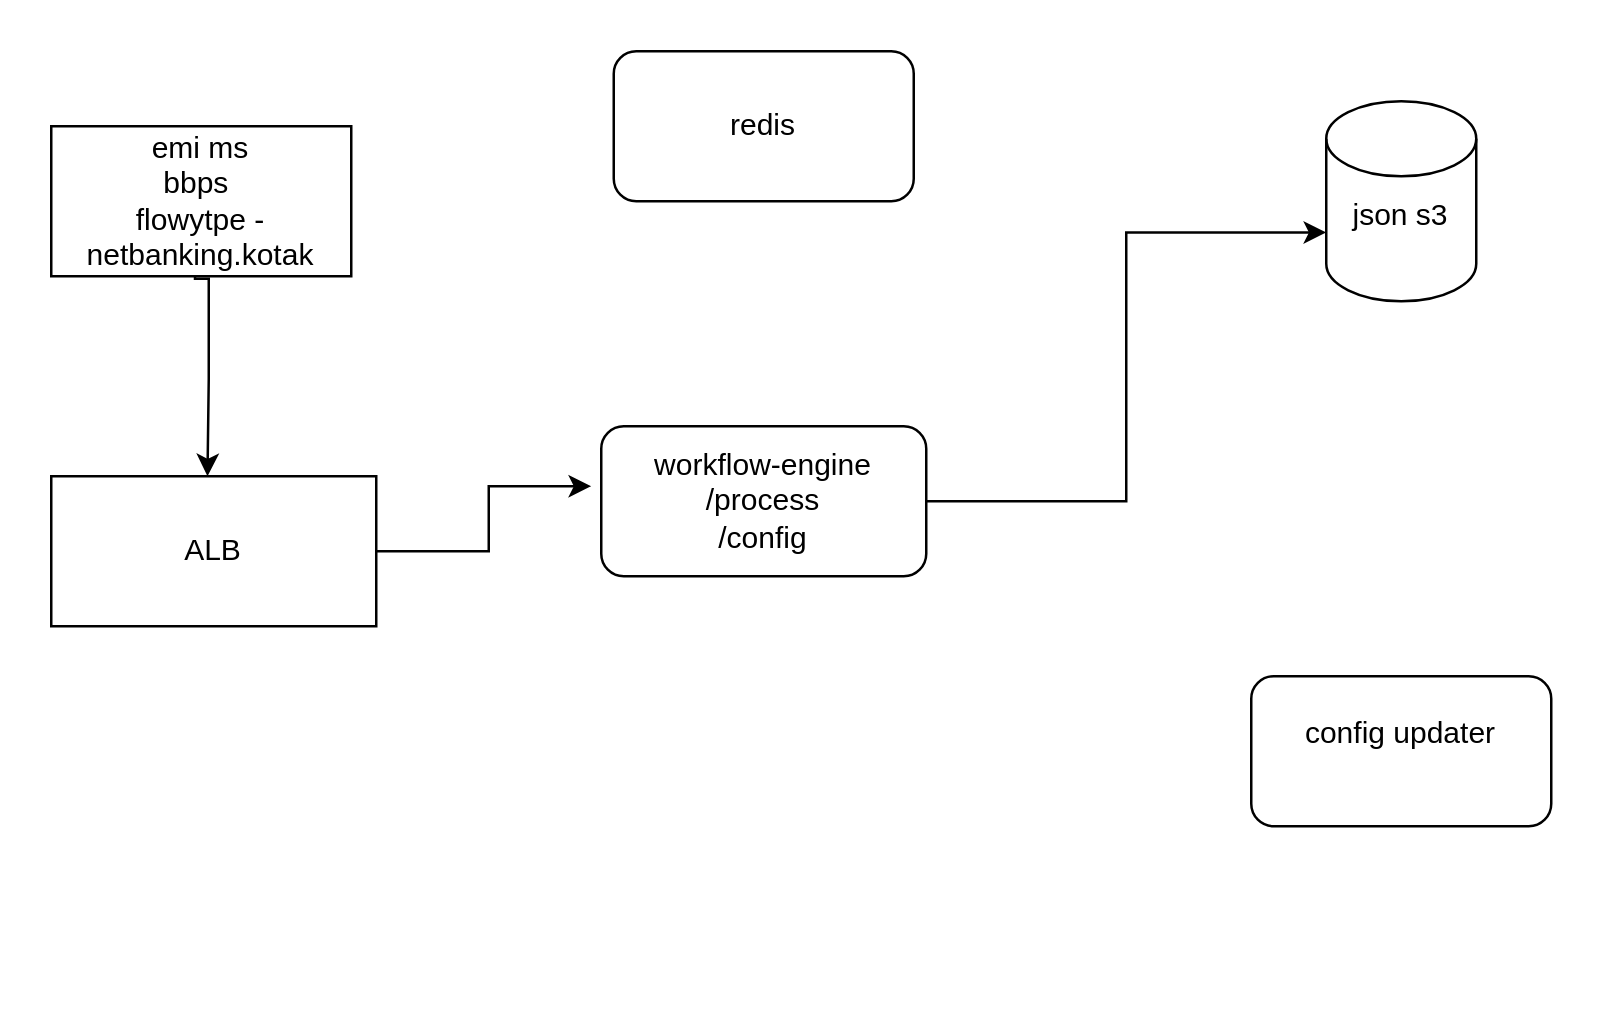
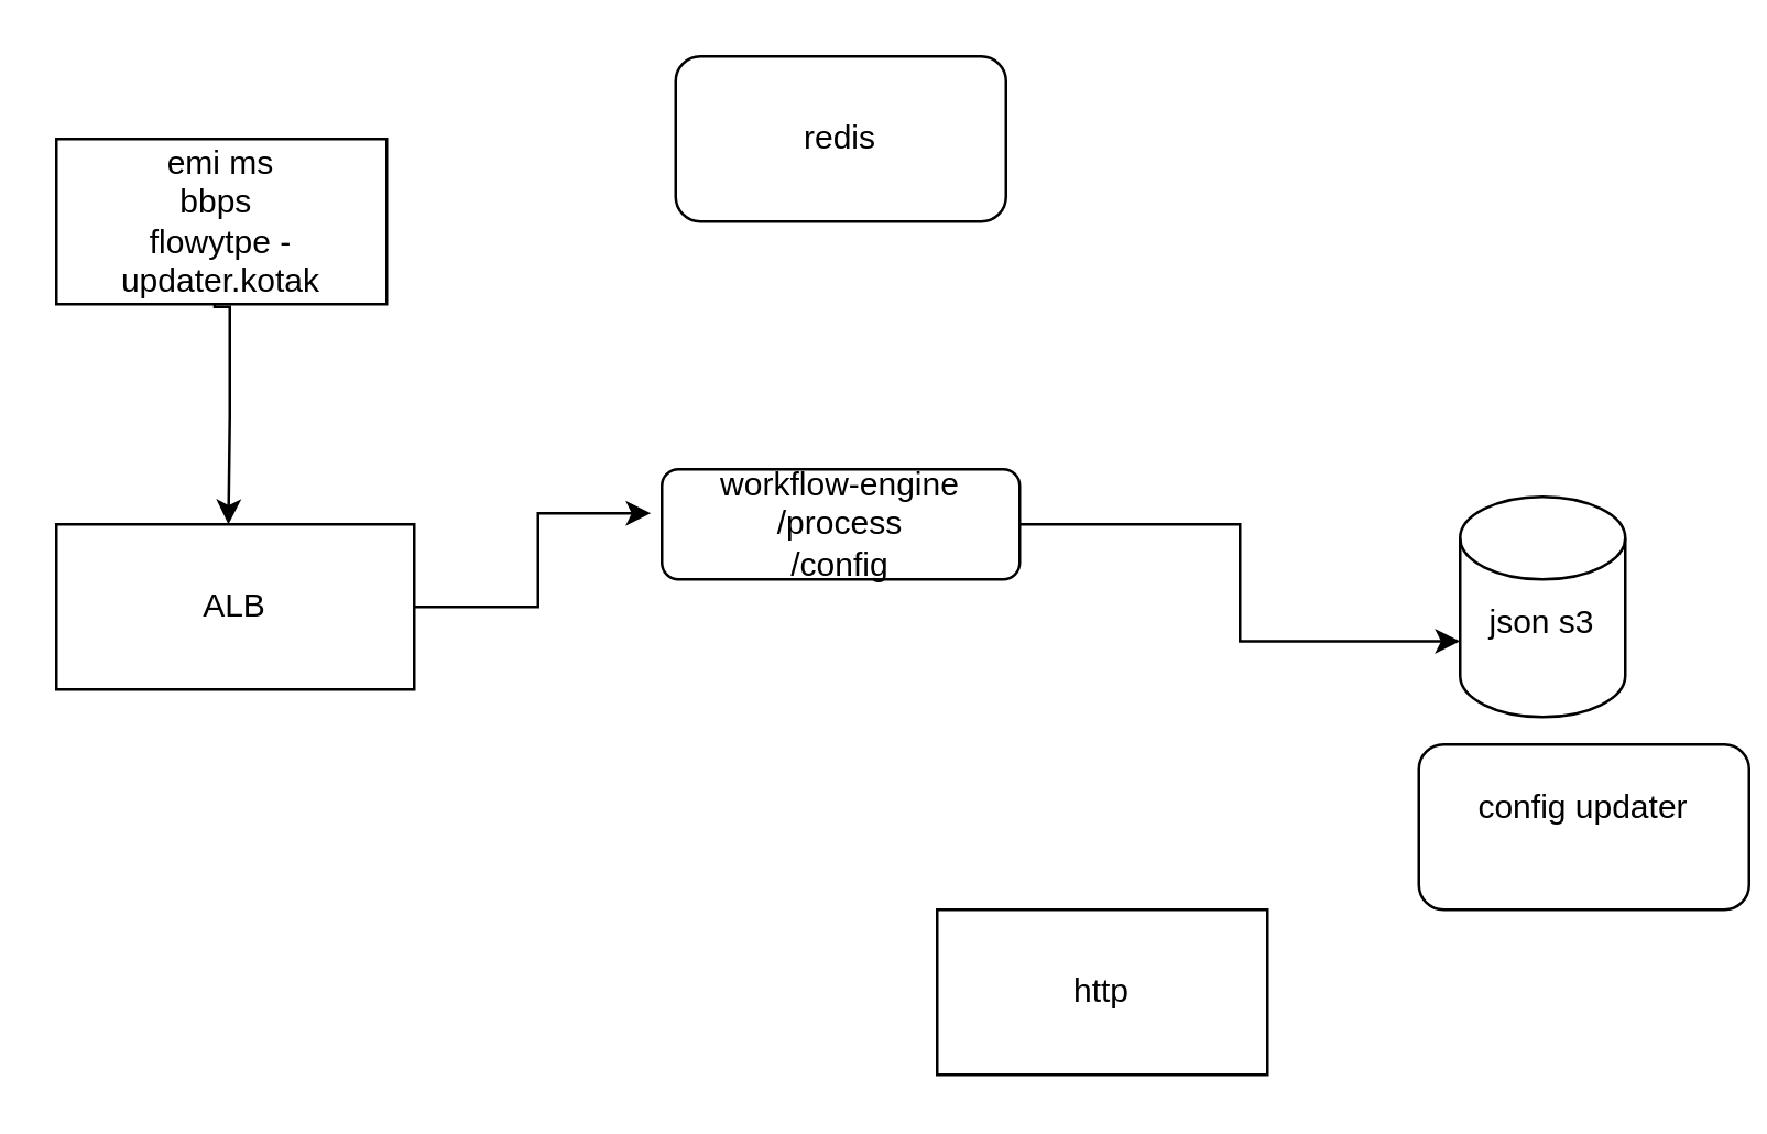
  <mxCell id="0" />
  <mxCell id="1" parent="0" />
- <mxCell id="2" value="workflow-engine&lt;div&gt;/process&lt;/div&gt;&lt;div&gt;/config&lt;/div&gt;" style="rounded=1;whiteSpace=wrap;html=1;" vertex="1" parent="1"><mxGeometry x="240" y="170" width="130" height="60" as="geometry" /></mxCell>
+ <mxCell id="2" value="workflow-engine&lt;div&gt;/process&lt;/div&gt;&lt;div&gt;/config&lt;/div&gt;" style="rounded=1;whiteSpace=wrap;html=1;" vertex="1" parent="1"><mxGeometry x="240" y="170" width="130" height="40" as="geometry" /></mxCell>
  <mxCell id="3" value="" style="edgeStyle=orthogonalEdgeStyle;rounded=0;orthogonalLoop=1;jettySize=auto;html=1;" edge="1" parent="1"><mxGeometry relative="1" as="geometry"><mxPoint x="77.5" y="110" as="sourcePoint" /><mxPoint x="82.5" y="190" as="targetPoint" /><Array as="points"><mxPoint x="78" y="111" /><mxPoint x="83" y="111" /><mxPoint x="83" y="151" /></Array></mxGeometry></mxCell>
- <mxCell id="4" value="emi ms&lt;div&gt;bbps&amp;nbsp;&lt;/div&gt;&lt;div&gt;flowytpe - netbanking.kotak&lt;/div&gt;" style="rounded=0;whiteSpace=wrap;html=1;" vertex="1" parent="1"><mxGeometry x="20" y="50" width="120" height="60" as="geometry" /></mxCell>
- <mxCell id="5" value="json s3&lt;div&gt;&lt;br&gt;&lt;/div&gt;" style="shape=cylinder3;whiteSpace=wrap;html=1;boundedLbl=1;backgroundOutline=1;size=15;" vertex="1" parent="1"><mxGeometry x="530" y="40" width="60" height="80" as="geometry" /></mxCell>
+ <mxCell id="4" value="emi ms&lt;div&gt;bbps&amp;nbsp;&lt;/div&gt;&lt;div&gt;flowytpe - updater.kotak&lt;/div&gt;" style="rounded=0;whiteSpace=wrap;html=1;" vertex="1" parent="1"><mxGeometry x="20" y="50" width="120" height="60" as="geometry" /></mxCell>
+ <mxCell id="5" value="json s3&lt;div&gt;&lt;br&gt;&lt;/div&gt;" style="shape=cylinder3;whiteSpace=wrap;html=1;boundedLbl=1;backgroundOutline=1;size=15;" vertex="1" parent="1"><mxGeometry x="530" y="180" width="60" height="80" as="geometry" /></mxCell>
  <mxCell id="6" value="redis" style="whiteSpace=wrap;html=1;rounded=1;" vertex="1" parent="1"><mxGeometry x="245" y="20" width="120" height="60" as="geometry" /></mxCell>
- <mxCell id="7" value="config updater&lt;div&gt;&lt;br&gt;&lt;/div&gt;" style="rounded=1;whiteSpace=wrap;html=1;" vertex="1" parent="1"><mxGeometry x="500" y="270" width="120" height="60" as="geometry" /></mxCell>
+ <mxCell id="7" value="config updater&lt;div&gt;&lt;br&gt;&lt;/div&gt;" style="rounded=1;whiteSpace=wrap;html=1;" vertex="1" parent="1"><mxGeometry x="515" y="270" width="120" height="60" as="geometry" /></mxCell>
  <mxCell id="8" value="ALB" style="rounded=0;whiteSpace=wrap;html=1;" vertex="1" parent="1"><mxGeometry x="20" y="190" width="130" height="60" as="geometry" /></mxCell>
+ <mxCell id="9" value="http" style="rounded=0;whiteSpace=wrap;html=1;" vertex="1" parent="1"><mxGeometry x="340" y="330" width="120" height="60" as="geometry" /></mxCell>
  <mxCell id="10" style="edgeStyle=orthogonalEdgeStyle;rounded=0;orthogonalLoop=1;jettySize=auto;html=1;entryX=0;entryY=0;entryDx=0;entryDy=52.5;entryPerimeter=0;" edge="1" parent="1" source="2" target="5"><mxGeometry relative="1" as="geometry" /></mxCell>
  <mxCell id="11" style="edgeStyle=orthogonalEdgeStyle;rounded=0;orthogonalLoop=1;jettySize=auto;html=1;entryX=-0.031;entryY=0.4;entryDx=0;entryDy=0;entryPerimeter=0;" edge="1" parent="1" source="8" target="2"><mxGeometry relative="1" as="geometry" /></mxCell>
